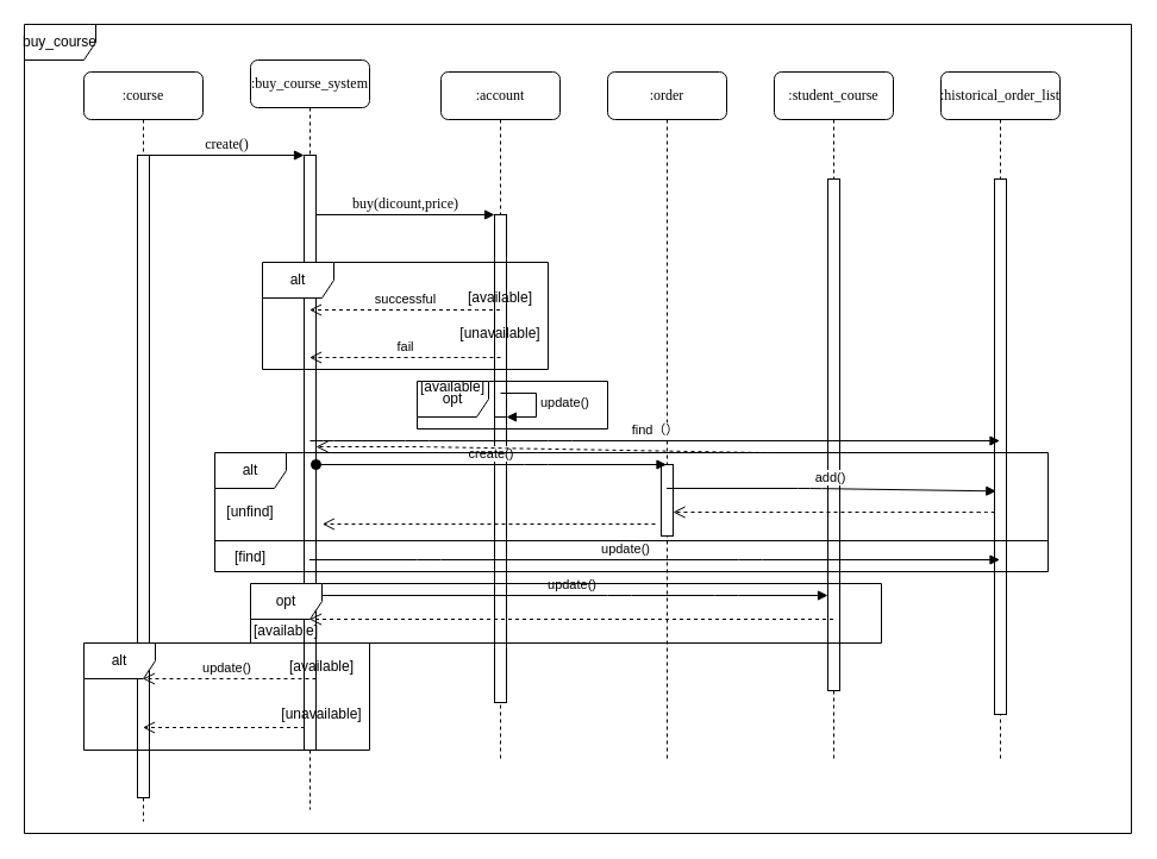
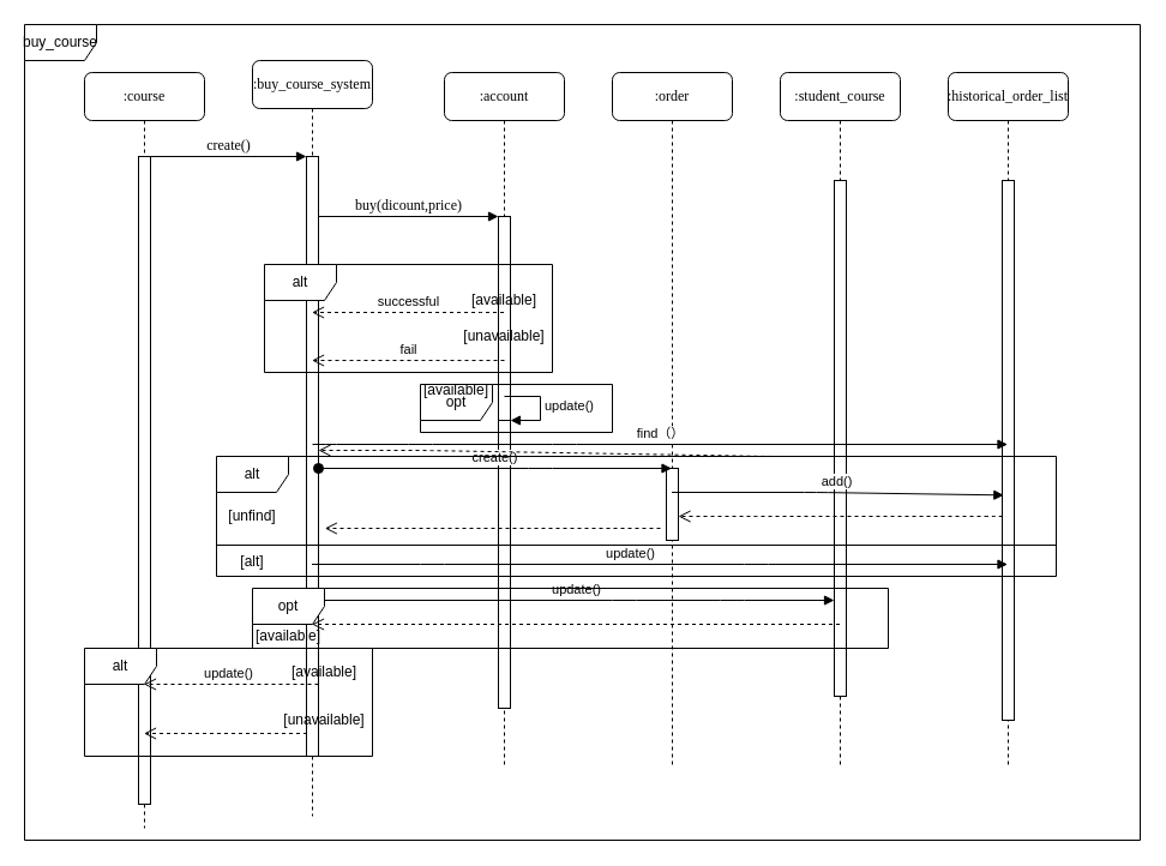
  <mxCell id="0" />
  <mxCell id="1" parent="0" />
  <mxCell id="2" value=":buy_course_system" style="shape=umlLifeline;perimeter=lifelinePerimeter;whiteSpace=wrap;html=1;container=1;collapsible=0;recursiveResize=0;outlineConnect=0;rounded=1;shadow=0;comic=0;labelBackgroundColor=none;strokeWidth=1;fontFamily=Verdana;fontSize=12;align=center;" parent="1" vertex="1"><mxGeometry x="210" y="50" width="100" height="630" as="geometry" /></mxCell>
  <mxCell id="3" value="" style="html=1;points=[];perimeter=orthogonalPerimeter;rounded=0;shadow=0;comic=0;labelBackgroundColor=none;strokeWidth=1;fontFamily=Verdana;fontSize=12;align=center;" parent="2" vertex="1"><mxGeometry x="45" y="80" width="10" height="500" as="geometry" /></mxCell>
  <mxCell id="4" value=":account" style="shape=umlLifeline;perimeter=lifelinePerimeter;whiteSpace=wrap;html=1;container=1;collapsible=0;recursiveResize=0;outlineConnect=0;rounded=1;shadow=0;comic=0;labelBackgroundColor=none;strokeWidth=1;fontFamily=Verdana;fontSize=12;align=center;" parent="1" vertex="1"><mxGeometry x="370" y="60" width="100" height="580" as="geometry" /></mxCell>
  <mxCell id="5" value="" style="html=1;points=[];perimeter=orthogonalPerimeter;rounded=0;shadow=0;comic=0;labelBackgroundColor=none;strokeWidth=1;fontFamily=Verdana;fontSize=12;align=center;" parent="4" vertex="1"><mxGeometry x="45" y="120" width="10" height="410" as="geometry" /></mxCell>
  <mxCell id="6" value="[available]" style="text;html=1;strokeColor=none;fillColor=none;align=center;verticalAlign=middle;whiteSpace=wrap;rounded=0;" parent="4" vertex="1"><mxGeometry x="30" y="180" width="40" height="20" as="geometry" /></mxCell>
  <mxCell id="7" value="" style="html=1;points=[];perimeter=orthogonalPerimeter;" parent="4" vertex="1"><mxGeometry x="45" y="290" width="10" height="40" as="geometry" /></mxCell>
  <mxCell id="8" value="update()" style="edgeStyle=orthogonalEdgeStyle;html=1;align=left;spacingLeft=2;endArrow=block;rounded=0;entryX=1;entryY=0;" parent="4" target="7" edge="1"><mxGeometry relative="1" as="geometry"><mxPoint x="50" y="270" as="sourcePoint" /><Array as="points"><mxPoint x="80" y="270" /></Array></mxGeometry></mxCell>
  <mxCell id="9" value=":order" style="shape=umlLifeline;perimeter=lifelinePerimeter;whiteSpace=wrap;html=1;container=1;collapsible=0;recursiveResize=0;outlineConnect=0;rounded=1;shadow=0;comic=0;labelBackgroundColor=none;strokeWidth=1;fontFamily=Verdana;fontSize=12;align=center;" parent="1" vertex="1"><mxGeometry x="510" y="60" width="100" height="580" as="geometry" /></mxCell>
  <mxCell id="10" value=":student_course" style="shape=umlLifeline;perimeter=lifelinePerimeter;whiteSpace=wrap;html=1;container=1;collapsible=0;recursiveResize=0;outlineConnect=0;rounded=1;shadow=0;comic=0;labelBackgroundColor=none;strokeWidth=1;fontFamily=Verdana;fontSize=12;align=center;" parent="1" vertex="1"><mxGeometry x="650" y="60" width="100" height="580" as="geometry" /></mxCell>
  <mxCell id="11" value=":historical_order_list" style="shape=umlLifeline;perimeter=lifelinePerimeter;whiteSpace=wrap;html=1;container=1;collapsible=0;recursiveResize=0;outlineConnect=0;rounded=1;shadow=0;comic=0;labelBackgroundColor=none;strokeWidth=1;fontFamily=Verdana;fontSize=12;align=center;" parent="1" vertex="1"><mxGeometry x="790" y="60" width="100" height="580" as="geometry" /></mxCell>
  <mxCell id="12" value="" style="html=1;points=[];perimeter=orthogonalPerimeter;" parent="11" vertex="1"><mxGeometry x="45" y="90" width="10" height="450" as="geometry" /></mxCell>
  <mxCell id="13" value=":course" style="shape=umlLifeline;perimeter=lifelinePerimeter;whiteSpace=wrap;html=1;container=1;collapsible=0;recursiveResize=0;outlineConnect=0;rounded=1;shadow=0;comic=0;labelBackgroundColor=none;strokeWidth=1;fontFamily=Verdana;fontSize=12;align=center;" parent="1" vertex="1"><mxGeometry x="70" y="60" width="100" height="630" as="geometry" /></mxCell>
  <mxCell id="14" value="" style="html=1;points=[];perimeter=orthogonalPerimeter;rounded=0;shadow=0;comic=0;labelBackgroundColor=none;strokeWidth=1;fontFamily=Verdana;fontSize=12;align=center;" parent="13" vertex="1"><mxGeometry x="45" y="70" width="10" height="540" as="geometry" /></mxCell>
  <mxCell id="15" value="" style="html=1;points=[];perimeter=orthogonalPerimeter;rounded=0;shadow=0;comic=0;labelBackgroundColor=none;strokeWidth=1;fontFamily=Verdana;fontSize=12;align=center;" parent="1" vertex="1"><mxGeometry x="555" y="390" width="10" height="60" as="geometry" /></mxCell>
  <mxCell id="16" value="" style="html=1;points=[];perimeter=orthogonalPerimeter;rounded=0;shadow=0;comic=0;labelBackgroundColor=none;strokeWidth=1;fontFamily=Verdana;fontSize=12;align=center;" parent="1" vertex="1"><mxGeometry x="695" y="150" width="10" height="430" as="geometry" /></mxCell>
  <mxCell id="17" value="create()" style="html=1;verticalAlign=bottom;endArrow=block;entryX=0;entryY=0;labelBackgroundColor=none;fontFamily=Verdana;fontSize=12;edgeStyle=elbowEdgeStyle;elbow=vertical;" parent="1" source="14" target="3" edge="1"><mxGeometry relative="1" as="geometry"><mxPoint x="190" y="170" as="sourcePoint" /></mxGeometry></mxCell>
  <mxCell id="18" value="buy(dicount,price)" style="html=1;verticalAlign=bottom;endArrow=block;entryX=0;entryY=0;labelBackgroundColor=none;fontFamily=Verdana;fontSize=12;edgeStyle=elbowEdgeStyle;elbow=vertical;" parent="1" source="3" target="5" edge="1"><mxGeometry relative="1" as="geometry"><mxPoint x="340" y="180" as="sourcePoint" /></mxGeometry></mxCell>
  <mxCell id="19" value="fail" style="html=1;verticalAlign=bottom;endArrow=open;dashed=1;endSize=8;" parent="1" target="2" edge="1"><mxGeometry relative="1" as="geometry"><mxPoint x="420" y="300" as="sourcePoint" /><mxPoint x="340" y="300" as="targetPoint" /></mxGeometry></mxCell>
  <mxCell id="20" value="successful" style="html=1;verticalAlign=bottom;endArrow=open;dashed=1;endSize=8;" parent="1" source="4" target="2" edge="1"><mxGeometry relative="1" as="geometry"><mxPoint x="390" y="260" as="sourcePoint" /><mxPoint x="310" y="260" as="targetPoint" /><Array as="points"><mxPoint x="390" y="260" /></Array></mxGeometry></mxCell>
  <mxCell id="21" value="[unavailable]" style="text;html=1;strokeColor=none;fillColor=none;align=center;verticalAlign=middle;whiteSpace=wrap;rounded=0;" parent="1" vertex="1"><mxGeometry x="400" y="270" width="40" height="20" as="geometry" /></mxCell>
  <mxCell id="22" value="alt" style="shape=umlFrame;whiteSpace=wrap;html=1;" parent="1" vertex="1"><mxGeometry x="220" y="220" width="240" height="90" as="geometry" /></mxCell>
  <mxCell id="23" value="create()" style="html=1;verticalAlign=bottom;startArrow=oval;startFill=1;endArrow=block;startSize=8;" parent="1" source="3" target="9" edge="1"><mxGeometry width="60" relative="1" as="geometry"><mxPoint x="420" y="300" as="sourcePoint" /><mxPoint x="570" y="370" as="targetPoint" /><Array as="points"><mxPoint x="450" y="390" /></Array></mxGeometry></mxCell>
  <mxCell id="24" value="find（）" style="html=1;verticalAlign=bottom;endArrow=block;" parent="1" target="11" edge="1"><mxGeometry width="80" relative="1" as="geometry"><mxPoint x="260" y="370" as="sourcePoint" /><mxPoint x="420" y="300" as="targetPoint" /><Array as="points"><mxPoint x="270" y="370" /><mxPoint x="350" y="370" /><mxPoint x="470" y="370" /></Array></mxGeometry></mxCell>
  <mxCell id="25" value="add()" style="html=1;verticalAlign=bottom;endArrow=block;entryX=0.133;entryY=0.583;entryDx=0;entryDy=0;entryPerimeter=0;" parent="1" target="12" edge="1" source="9"><mxGeometry width="80" relative="1" as="geometry"><mxPoint x="565" y="380" as="sourcePoint" /><mxPoint x="645" y="380" as="targetPoint" /><Array as="points"><mxPoint x="680" y="410" /></Array></mxGeometry></mxCell>
  <mxCell id="26" value="" style="html=1;verticalAlign=bottom;endArrow=open;dashed=1;endSize=8;" parent="1" target="15" edge="1" source="12"><mxGeometry relative="1" as="geometry"><mxPoint x="840" y="399" as="sourcePoint" /><mxPoint x="630" y="300" as="targetPoint" /><Array as="points"><mxPoint x="830" y="430" /><mxPoint x="780" y="430" /><mxPoint x="620" y="430" /></Array></mxGeometry></mxCell>
  <mxCell id="27" value="update()" style="html=1;verticalAlign=bottom;endArrow=block;" parent="1" source="3" target="16" edge="1"><mxGeometry width="80" relative="1" as="geometry"><mxPoint x="500" y="490" as="sourcePoint" /><mxPoint x="580" y="490" as="targetPoint" /><Array as="points"><mxPoint x="520" y="500" /><mxPoint x="610" y="500" /></Array><mxPoint as="offset" /></mxGeometry></mxCell>
  <mxCell id="28" value="" style="html=1;verticalAlign=bottom;endArrow=open;dashed=1;endSize=8;" parent="1" source="10" target="2" edge="1"><mxGeometry relative="1" as="geometry"><mxPoint x="550" y="520" as="sourcePoint" /><mxPoint x="470" y="520" as="targetPoint" /><Array as="points"><mxPoint x="560" y="520" /><mxPoint x="490" y="520" /></Array></mxGeometry></mxCell>
  <mxCell id="29" value="update()" style="html=1;verticalAlign=bottom;endArrow=open;dashed=1;endSize=8;" parent="1" target="13" edge="1"><mxGeometry x="0.032" relative="1" as="geometry"><mxPoint x="265" y="570" as="sourcePoint" /><mxPoint x="180" y="520" as="targetPoint" /><Array as="points"><mxPoint x="190" y="570" /></Array><mxPoint as="offset" /></mxGeometry></mxCell>
  <mxCell id="30" value="buy_course" style="shape=umlFrame;whiteSpace=wrap;html=1;" parent="1" vertex="1"><mxGeometry x="20" y="20" width="930" height="680" as="geometry" /></mxCell>
  <mxCell id="31" value="opt" style="shape=umlFrame;whiteSpace=wrap;html=1;" vertex="1" parent="1"><mxGeometry x="210" y="490" width="530" height="50" as="geometry" /></mxCell>
  <mxCell id="32" value="[available]" style="text;html=1;strokeColor=none;fillColor=none;align=center;verticalAlign=middle;whiteSpace=wrap;rounded=0;" vertex="1" parent="1"><mxGeometry x="220" y="520" width="40" height="20" as="geometry" /></mxCell>
  <mxCell id="33" value="opt" style="shape=umlFrame;whiteSpace=wrap;html=1;" vertex="1" parent="1"><mxGeometry x="350" y="320" width="160" height="40" as="geometry" /></mxCell>
  <mxCell id="34" value="[available]" style="text;html=1;strokeColor=none;fillColor=none;align=center;verticalAlign=middle;whiteSpace=wrap;rounded=0;" vertex="1" parent="1"><mxGeometry x="360" y="315" width="40" height="20" as="geometry" /></mxCell>
  <mxCell id="35" value="alt" style="shape=umlFrame;whiteSpace=wrap;html=1;" vertex="1" parent="1"><mxGeometry x="70" y="540" width="240" height="90" as="geometry" /></mxCell>
  <mxCell id="36" value="[available]" style="text;html=1;strokeColor=none;fillColor=none;align=center;verticalAlign=middle;whiteSpace=wrap;rounded=0;" vertex="1" parent="1"><mxGeometry x="250" y="550" width="40" height="20" as="geometry" /></mxCell>
  <mxCell id="37" value="[unavailable]" style="text;html=1;strokeColor=none;fillColor=none;align=center;verticalAlign=middle;whiteSpace=wrap;rounded=0;" vertex="1" parent="1"><mxGeometry x="250" y="590" width="40" height="20" as="geometry" /></mxCell>
  <mxCell id="38" value="" style="html=1;verticalAlign=bottom;endArrow=open;dashed=1;endSize=8;exitX=0.05;exitY=0.962;exitDx=0;exitDy=0;exitPerimeter=0;" edge="1" parent="1" source="3" target="13"><mxGeometry relative="1" as="geometry"><mxPoint x="230" y="610" as="sourcePoint" /><mxPoint x="150" y="610" as="targetPoint" /></mxGeometry></mxCell>
  <mxCell id="39" value="" style="html=1;verticalAlign=bottom;endArrow=open;dashed=1;endSize=8;" edge="1" parent="1" source="12" target="3"><mxGeometry relative="1" as="geometry"><mxPoint x="630" y="370" as="sourcePoint" /><mxPoint x="270" y="390" as="targetPoint" /><Array as="points"><mxPoint x="640" y="380" /><mxPoint x="350" y="375" /></Array></mxGeometry></mxCell>
  <mxCell id="40" value="alt" style="shape=umlFrame;whiteSpace=wrap;html=1;" vertex="1" parent="1"><mxGeometry x="180" y="380" width="700" height="100" as="geometry" /></mxCell>
  <mxCell id="41" value="update()" style="html=1;verticalAlign=bottom;endArrow=block;" edge="1" parent="1" source="2" target="11"><mxGeometry x="-0.087" width="80" relative="1" as="geometry"><mxPoint x="270" y="440" as="sourcePoint" /><mxPoint x="350" y="440" as="targetPoint" /><Array as="points"><mxPoint x="360" y="470" /><mxPoint x="630" y="470" /></Array><mxPoint as="offset" /></mxGeometry></mxCell>
  <mxCell id="42" value="" style="line;strokeWidth=1;fillColor=none;align=left;verticalAlign=middle;spacingTop=-1;spacingLeft=3;spacingRight=3;rotatable=0;labelPosition=right;points=[];portConstraint=eastwest;" vertex="1" parent="1"><mxGeometry x="180" y="450" width="700" height="8" as="geometry" /></mxCell>
- <mxCell id="43" value="[find]" style="text;html=1;strokeColor=none;fillColor=none;align=center;verticalAlign=middle;whiteSpace=wrap;rounded=0;" vertex="1" parent="1"><mxGeometry x="190" y="458" width="40" height="20" as="geometry" /></mxCell>
+ <mxCell id="43" value="[alt]" style="text;html=1;strokeColor=none;fillColor=none;align=center;verticalAlign=middle;whiteSpace=wrap;rounded=0;" vertex="1" parent="1"><mxGeometry x="190" y="458" width="40" height="20" as="geometry" /></mxCell>
  <mxCell id="44" value="[unfind]" style="text;html=1;strokeColor=none;fillColor=none;align=center;verticalAlign=middle;whiteSpace=wrap;rounded=0;" vertex="1" parent="1"><mxGeometry x="190" y="420" width="40" height="20" as="geometry" /></mxCell>
  <mxCell id="45" value="" style="html=1;verticalAlign=bottom;endArrow=open;dashed=1;endSize=8;entryX=0.129;entryY=0.6;entryDx=0;entryDy=0;entryPerimeter=0;" edge="1" parent="1" target="40"><mxGeometry relative="1" as="geometry"><mxPoint x="550" y="440" as="sourcePoint" /><mxPoint x="470" y="440" as="targetPoint" /></mxGeometry></mxCell>
